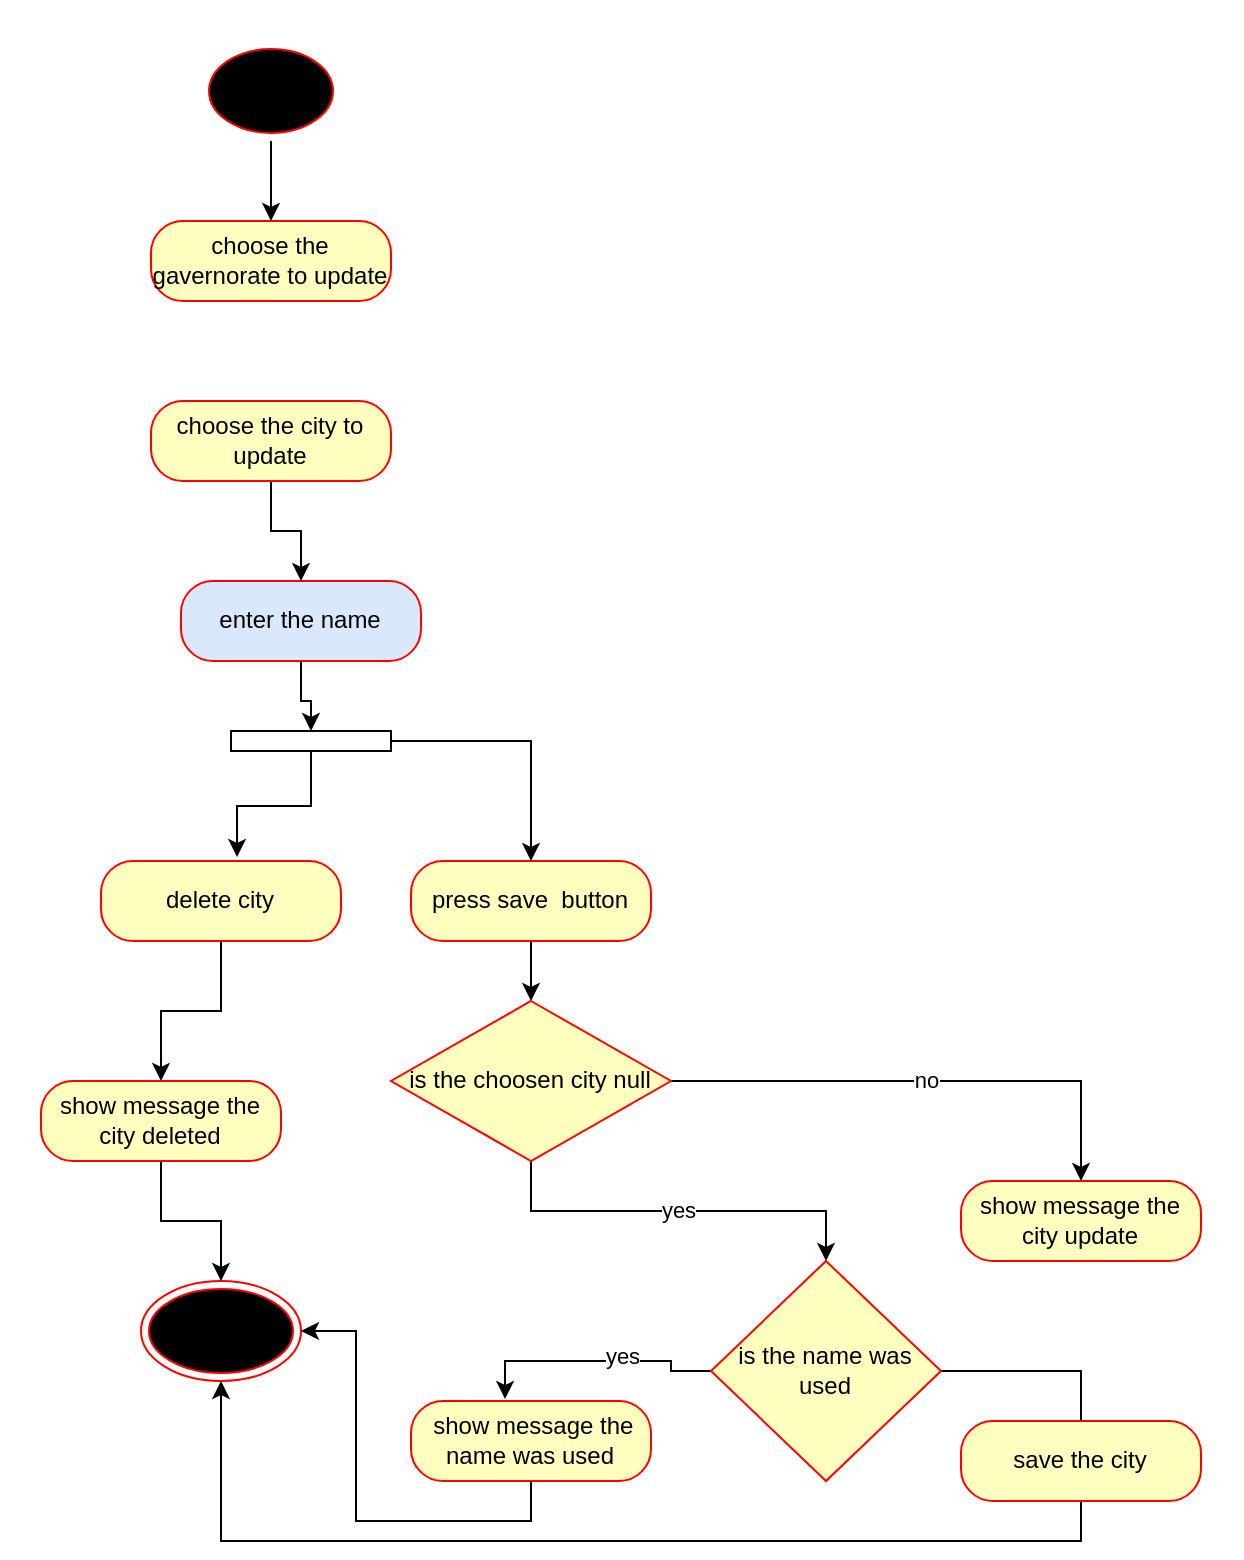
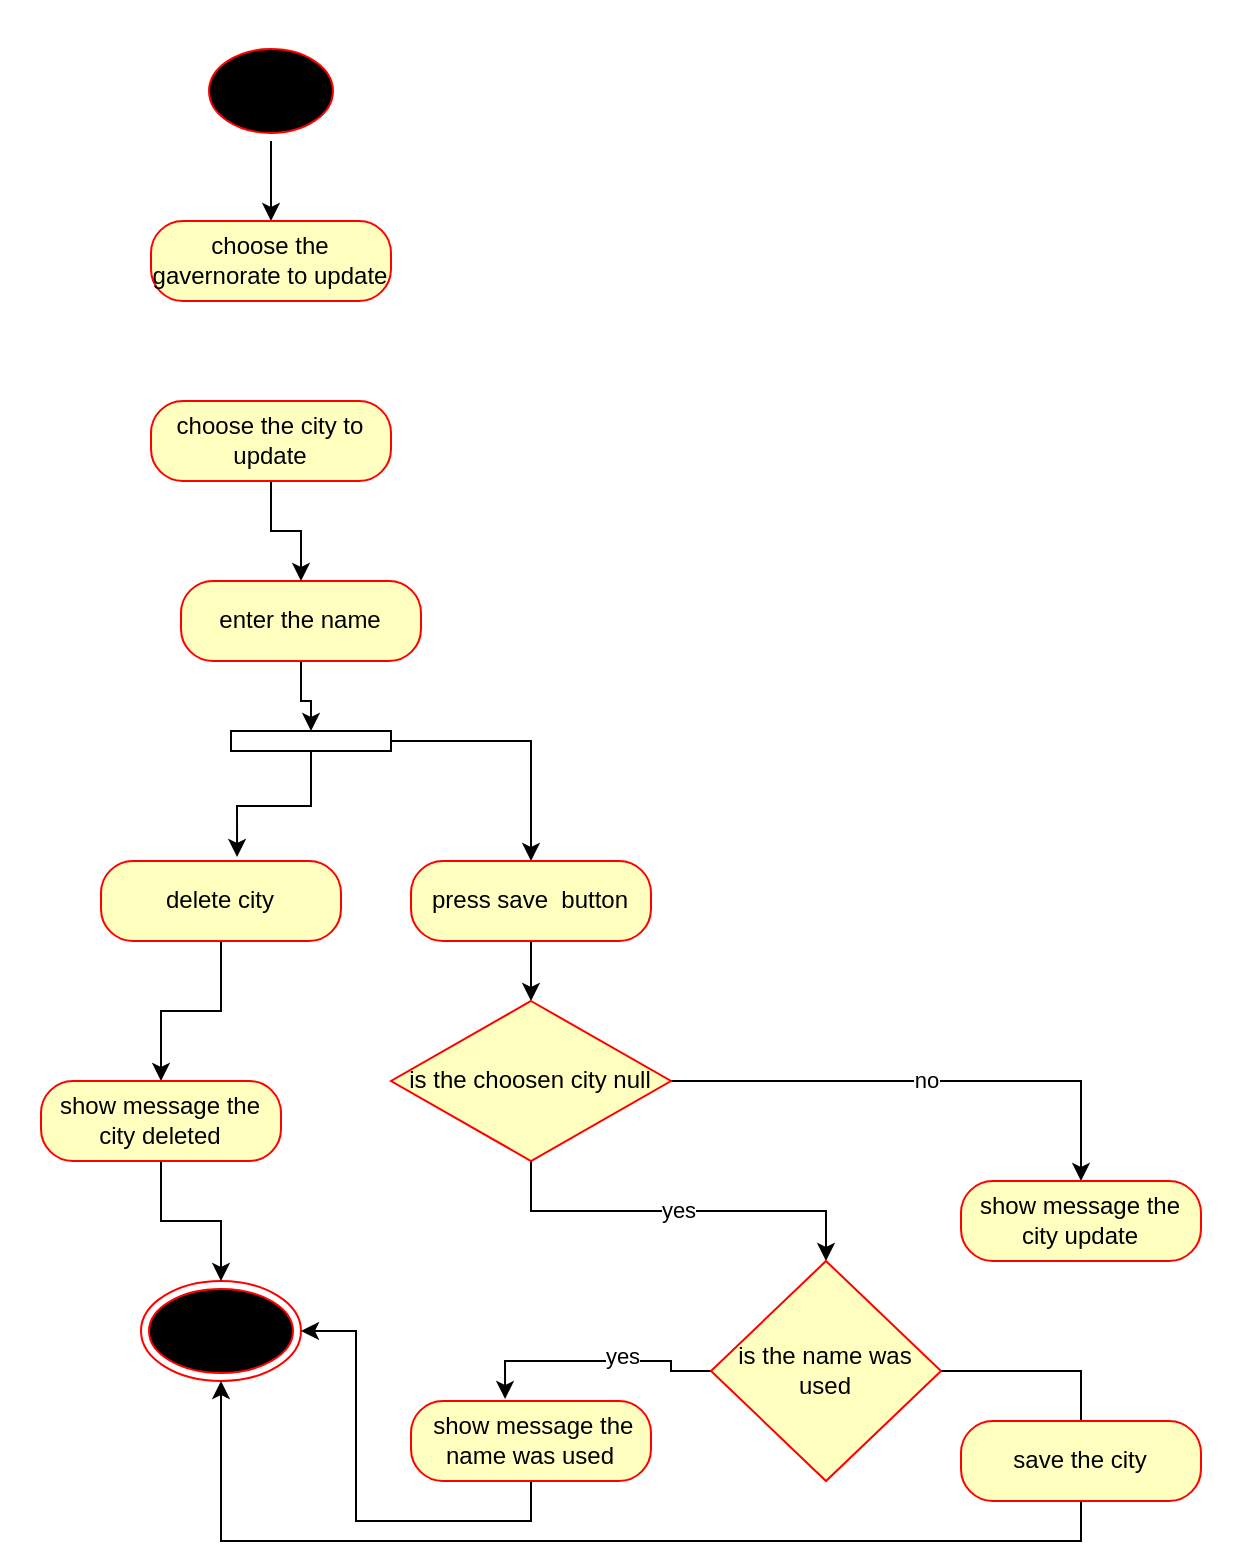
  <mxCell id="0" />
  <mxCell id="1" parent="0" />
  <mxCell id="2" style="edgeStyle=orthogonalEdgeStyle;rounded=0;orthogonalLoop=1;jettySize=auto;html=1;" edge="1" parent="1" source="3" target="4"><mxGeometry relative="1" as="geometry" /></mxCell>
  <mxCell id="3" value="" style="ellipse;html=1;shape=startState;fillColor=#000000;strokeColor=#ff0000;" vertex="1" parent="1"><mxGeometry x="100" y="20" width="70" height="50" as="geometry" /></mxCell>
  <mxCell id="4" value="choose the gavernorate to update" style="rounded=1;whiteSpace=wrap;html=1;arcSize=40;fontColor=#000000;fillColor=#ffffc0;strokeColor=#ff0000;" vertex="1" parent="1"><mxGeometry x="75" y="110" width="120" height="40" as="geometry" /></mxCell>
  <mxCell id="5" style="edgeStyle=orthogonalEdgeStyle;rounded=0;orthogonalLoop=1;jettySize=auto;html=1;entryX=0.567;entryY=-0.05;entryDx=0;entryDy=0;entryPerimeter=0;" edge="1" parent="1" source="7" target="9"><mxGeometry relative="1" as="geometry" /></mxCell>
  <mxCell id="6" style="edgeStyle=orthogonalEdgeStyle;rounded=0;orthogonalLoop=1;jettySize=auto;html=1;" edge="1" parent="1" source="7" target="11"><mxGeometry relative="1" as="geometry" /></mxCell>
  <mxCell id="7" value="" style="html=1;points=[];perimeter=orthogonalPerimeter;rotation=90;" vertex="1" parent="1"><mxGeometry x="150" y="330" width="10" height="80" as="geometry" /></mxCell>
  <mxCell id="8" style="edgeStyle=orthogonalEdgeStyle;rounded=0;orthogonalLoop=1;jettySize=auto;html=1;exitX=0.5;exitY=1;exitDx=0;exitDy=0;" edge="1" parent="1" source="9" target="19"><mxGeometry relative="1" as="geometry" /></mxCell>
  <mxCell id="9" value="delete city" style="rounded=1;whiteSpace=wrap;html=1;arcSize=40;fontColor=#000000;fillColor=#ffffc0;strokeColor=#ff0000;" vertex="1" parent="1"><mxGeometry x="50" y="430" width="120" height="40" as="geometry" /></mxCell>
  <mxCell id="10" value="" style="edgeStyle=orthogonalEdgeStyle;rounded=0;orthogonalLoop=1;jettySize=auto;html=1;" edge="1" parent="1" source="11" target="14"><mxGeometry relative="1" as="geometry" /></mxCell>
  <mxCell id="11" value="press save&amp;nbsp; button" style="rounded=1;whiteSpace=wrap;html=1;arcSize=40;fontColor=#000000;fillColor=#ffffc0;strokeColor=#ff0000;" vertex="1" parent="1"><mxGeometry x="205" y="430" width="120" height="40" as="geometry" /></mxCell>
  <mxCell id="12" value="yes" style="edgeStyle=orthogonalEdgeStyle;rounded=0;orthogonalLoop=1;jettySize=auto;html=1;exitX=0.5;exitY=1;exitDx=0;exitDy=0;entryX=0.5;entryY=0;entryDx=0;entryDy=0;" edge="1" parent="1" source="14" target="24"><mxGeometry relative="1" as="geometry"><mxPoint x="265" y="680" as="targetPoint" /></mxGeometry></mxCell>
  <mxCell id="13" value="no" style="edgeStyle=orthogonalEdgeStyle;rounded=0;orthogonalLoop=1;jettySize=auto;html=1;exitX=1;exitY=0.5;exitDx=0;exitDy=0;" edge="1" parent="1" source="14" target="20"><mxGeometry relative="1" as="geometry" /></mxCell>
  <mxCell id="14" value="is the choosen city null" style="rhombus;whiteSpace=wrap;html=1;fillColor=#ffffc0;strokeColor=#ff0000;" vertex="1" parent="1"><mxGeometry x="195" y="500" width="140" height="80" as="geometry" /></mxCell>
  <mxCell id="15" style="edgeStyle=orthogonalEdgeStyle;rounded=0;orthogonalLoop=1;jettySize=auto;html=1;exitX=0.5;exitY=1;exitDx=0;exitDy=0;" edge="1" parent="1" source="16" target="7"><mxGeometry relative="1" as="geometry" /></mxCell>
- <mxCell id="16" value="enter the name" style="rounded=1;whiteSpace=wrap;html=1;arcSize=40;fontColor=#000000;fillColor=#dae8fc;strokeColor=#ff0000;" vertex="1" parent="1"><mxGeometry x="90" y="290" width="120" height="40" as="geometry" /></mxCell>
+ <mxCell id="16" value="enter the name" style="rounded=1;whiteSpace=wrap;html=1;arcSize=40;fontColor=#000000;fillColor=#ffffc0;strokeColor=#ff0000;" vertex="1" parent="1"><mxGeometry x="90" y="290" width="120" height="40" as="geometry" /></mxCell>
  <mxCell id="17" value="" style="ellipse;html=1;shape=endState;fillColor=#000000;strokeColor=#ff0000;" vertex="1" parent="1"><mxGeometry x="70" y="640" width="80" height="50" as="geometry" /></mxCell>
  <mxCell id="18" style="edgeStyle=orthogonalEdgeStyle;rounded=0;orthogonalLoop=1;jettySize=auto;html=1;exitX=0.5;exitY=1;exitDx=0;exitDy=0;" edge="1" parent="1" source="19" target="17"><mxGeometry relative="1" as="geometry" /></mxCell>
  <mxCell id="19" value="show message the city deleted" style="rounded=1;whiteSpace=wrap;html=1;arcSize=40;fontColor=#000000;fillColor=#ffffc0;strokeColor=#ff0000;" vertex="1" parent="1"><mxGeometry x="20" y="540" width="120" height="40" as="geometry" /></mxCell>
  <mxCell id="20" value="show message the city update" style="rounded=1;whiteSpace=wrap;html=1;arcSize=40;fontColor=#000000;fillColor=#ffffc0;strokeColor=#ff0000;" vertex="1" parent="1"><mxGeometry x="480" y="590" width="120" height="40" as="geometry" /></mxCell>
  <mxCell id="21" style="edgeStyle=orthogonalEdgeStyle;rounded=0;orthogonalLoop=1;jettySize=auto;html=1;exitX=0;exitY=0.5;exitDx=0;exitDy=0;entryX=0.392;entryY=-0.025;entryDx=0;entryDy=0;entryPerimeter=0;" edge="1" parent="1" source="24" target="26"><mxGeometry relative="1" as="geometry" /></mxCell>
  <mxCell id="22" value="yes" style="edgeLabel;html=1;align=center;verticalAlign=middle;resizable=0;points=[];" vertex="1" connectable="0" parent="21"><mxGeometry x="-0.21" y="-3" relative="1" as="geometry"><mxPoint as="offset" /></mxGeometry></mxCell>
  <mxCell id="23" style="edgeStyle=orthogonalEdgeStyle;rounded=0;orthogonalLoop=1;jettySize=auto;html=1;exitX=1;exitY=0.5;exitDx=0;exitDy=0;entryX=0.5;entryY=0;entryDx=0;entryDy=0;endArrow=none;" edge="1" parent="1" source="24" target="28"><mxGeometry relative="1" as="geometry" /></mxCell>
  <mxCell id="24" value="is the name was used" style="rhombus;whiteSpace=wrap;html=1;fillColor=#ffffc0;strokeColor=#ff0000;" vertex="1" parent="1"><mxGeometry x="355" y="630" width="115" height="110" as="geometry" /></mxCell>
  <mxCell id="25" style="edgeStyle=orthogonalEdgeStyle;rounded=0;orthogonalLoop=1;jettySize=auto;html=1;exitX=0.5;exitY=1;exitDx=0;exitDy=0;entryX=1;entryY=0.5;entryDx=0;entryDy=0;" edge="1" parent="1" source="26" target="17"><mxGeometry relative="1" as="geometry" /></mxCell>
  <mxCell id="26" value="&amp;nbsp;show message the name was used" style="rounded=1;whiteSpace=wrap;html=1;arcSize=40;fontColor=#000000;fillColor=#ffffc0;strokeColor=#ff0000;" vertex="1" parent="1"><mxGeometry x="205" y="700" width="120" height="40" as="geometry" /></mxCell>
  <mxCell id="27" style="edgeStyle=orthogonalEdgeStyle;rounded=0;orthogonalLoop=1;jettySize=auto;html=1;exitX=0.5;exitY=1;exitDx=0;exitDy=0;" edge="1" parent="1" source="28" target="17"><mxGeometry relative="1" as="geometry" /></mxCell>
  <mxCell id="28" value="save the city" style="rounded=1;whiteSpace=wrap;html=1;arcSize=40;fontColor=#000000;fillColor=#ffffc0;strokeColor=#ff0000;" vertex="1" parent="1"><mxGeometry x="480" y="710" width="120" height="40" as="geometry" /></mxCell>
  <mxCell id="29" style="edgeStyle=orthogonalEdgeStyle;rounded=0;orthogonalLoop=1;jettySize=auto;html=1;exitX=0.5;exitY=1;exitDx=0;exitDy=0;" edge="1" parent="1" source="30" target="16"><mxGeometry relative="1" as="geometry" /></mxCell>
  <mxCell id="30" value="choose the city to update" style="rounded=1;whiteSpace=wrap;html=1;arcSize=40;fontColor=#000000;fillColor=#ffffc0;strokeColor=#ff0000;" vertex="1" parent="1"><mxGeometry x="75" y="200" width="120" height="40" as="geometry" /></mxCell>
